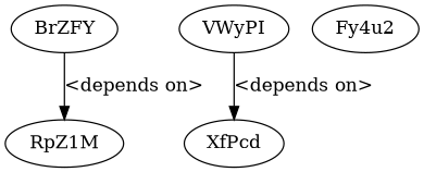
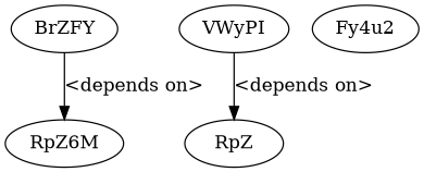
  digraph {
    n1 [label=BrZFY]
-   n2 [label=RpZ1M]
+   n2 [label=RpZ6M]
    n3 [label=VWyPI]
-   n4 [label=XfPcd]
+   n4 [label=RpZ]
    n5 [label=Fy4u2]
    n1 -> n2 [label="<depends on>"]
    n3 -> n4 [label="<depends on>"]
  }
